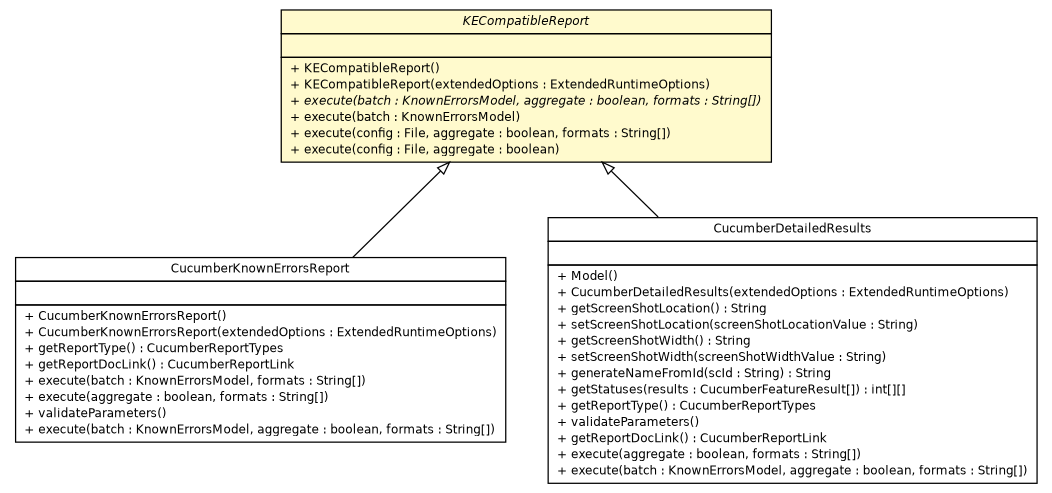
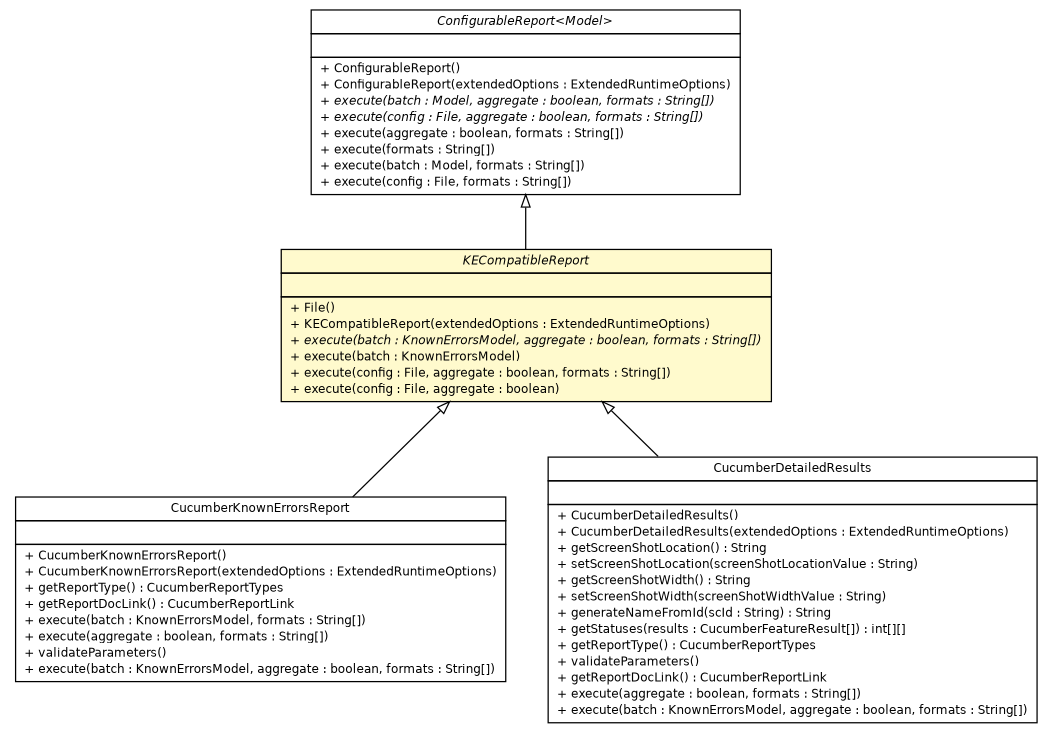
  digraph {
    nodesep=0.25
    ranksep=0.5
    node [fontcolor=black fontname=Helvetica fontsize=10.0 shape=plaintext]
    edge [arrowtail=empty dir=back fontname=Helvetica fontsize=10 headport=p labelfontname=Helvetica labelfontsize=10 tailport=p]
    n1 [label=<<table title="com.github.mkolisnyk.cucumber.reporting.CucumberKnownErrorsReport" border="0" cellborder="1" cellspacing="0" cellpadding="2" port="p" href="../CucumberKnownErrorsReport.html"> 		<tr><td><table border="0" cellspacing="0" cellpadding="1"> <tr><td align="center" balign="center"> CucumberKnownErrorsReport </td></tr> 		</table></td></tr> 		<tr><td><table border="0" cellspacing="0" cellpadding="1"> <tr><td align="left" balign="left">  </td></tr> 		</table></td></tr> 		<tr><td><table border="0" cellspacing="0" cellpadding="1"> <tr><td align="left" balign="left"> + CucumberKnownErrorsReport() </td></tr> <tr><td align="left" balign="left"> + CucumberKnownErrorsReport(extendedOptions : ExtendedRuntimeOptions) </td></tr> <tr><td align="left" balign="left"> + getReportType() : CucumberReportTypes </td></tr> <tr><td align="left" balign="left"> + getReportDocLink() : CucumberReportLink </td></tr> <tr><td align="left" balign="left"> + execute(batch : KnownErrorsModel, formats : String[]) </td></tr> <tr><td align="left" balign="left"> + execute(aggregate : boolean, formats : String[]) </td></tr> <tr><td align="left" balign="left"> + validateParameters() </td></tr> <tr><td align="left" balign="left"> + execute(batch : KnownErrorsModel, aggregate : boolean, formats : String[]) </td></tr> 		</table></td></tr> 		</table>>]
-   n2 [label=<<table title="com.github.mkolisnyk.cucumber.reporting.CucumberDetailedResults" border="0" cellborder="1" cellspacing="0" cellpadding="2" port="p" href="../CucumberDetailedResults.html"> 		<tr><td><table border="0" cellspacing="0" cellpadding="1"> <tr><td align="center" balign="center"> CucumberDetailedResults </td></tr> 		</table></td></tr> 		<tr><td><table border="0" cellspacing="0" cellpadding="1"> <tr><td align="left" balign="left">  </td></tr> 		</table></td></tr> 		<tr><td><table border="0" cellspacing="0" cellpadding="1"> <tr><td align="left" balign="left"> + Model() </td></tr> <tr><td align="left" balign="left"> + CucumberDetailedResults(extendedOptions : ExtendedRuntimeOptions) </td></tr> <tr><td align="left" balign="left"> + getScreenShotLocation() : String </td></tr> <tr><td align="left" balign="left"> + setScreenShotLocation(screenShotLocationValue : String) </td></tr> <tr><td align="left" balign="left"> + getScreenShotWidth() : String </td></tr> <tr><td align="left" balign="left"> + setScreenShotWidth(screenShotWidthValue : String) </td></tr> <tr><td align="left" balign="left"> + generateNameFromId(scId : String) : String </td></tr> <tr><td align="left" balign="left"> + getStatuses(results : CucumberFeatureResult[]) : int[][] </td></tr> <tr><td align="left" balign="left"> + getReportType() : CucumberReportTypes </td></tr> <tr><td align="left" balign="left"> + validateParameters() </td></tr> <tr><td align="left" balign="left"> + getReportDocLink() : CucumberReportLink </td></tr> <tr><td align="left" balign="left"> + execute(aggregate : boolean, formats : String[]) </td></tr> <tr><td align="left" balign="left"> + execute(batch : KnownErrorsModel, aggregate : boolean, formats : String[]) </td></tr> 		</table></td></tr> 		</table>>]
-   n3 [label=<<table title="com.github.mkolisnyk.cucumber.reporting.interfaces.KECompatibleReport" border="0" cellborder="1" cellspacing="0" cellpadding="2" port="p" bgcolor="lemonChiffon" href="./KECompatibleReport.html"> 		<tr><td><table border="0" cellspacing="0" cellpadding="1"> <tr><td align="center" balign="center"><font face="Helvetica-Oblique"> KECompatibleReport </font></td></tr> 		</table></td></tr> 		<tr><td><table border="0" cellspacing="0" cellpadding="1"> <tr><td align="left" balign="left">  </td></tr> 		</table></td></tr> 		<tr><td><table border="0" cellspacing="0" cellpadding="1"> <tr><td align="left" balign="left"> + KECompatibleReport() </td></tr> <tr><td align="left" balign="left"> + KECompatibleReport(extendedOptions : ExtendedRuntimeOptions) </td></tr> <tr><td align="left" balign="left"><font face="Helvetica-Oblique" point-size="10.0"> + execute(batch : KnownErrorsModel, aggregate : boolean, formats : String[]) </font></td></tr> <tr><td align="left" balign="left"> + execute(batch : KnownErrorsModel) </td></tr> <tr><td align="left" balign="left"> + execute(config : File, aggregate : boolean, formats : String[]) </td></tr> <tr><td align="left" balign="left"> + execute(config : File, aggregate : boolean) </td></tr> 		</table></td></tr> 		</table>>]
+   n2 [label=<<table title="com.github.mkolisnyk.cucumber.reporting.CucumberDetailedResults" border="0" cellborder="1" cellspacing="0" cellpadding="2" port="p" href="../CucumberDetailedResults.html"> 		<tr><td><table border="0" cellspacing="0" cellpadding="1"> <tr><td align="center" balign="center"> CucumberDetailedResults </td></tr> 		</table></td></tr> 		<tr><td><table border="0" cellspacing="0" cellpadding="1"> <tr><td align="left" balign="left">  </td></tr> 		</table></td></tr> 		<tr><td><table border="0" cellspacing="0" cellpadding="1"> <tr><td align="left" balign="left"> + CucumberDetailedResults() </td></tr> <tr><td align="left" balign="left"> + CucumberDetailedResults(extendedOptions : ExtendedRuntimeOptions) </td></tr> <tr><td align="left" balign="left"> + getScreenShotLocation() : String </td></tr> <tr><td align="left" balign="left"> + setScreenShotLocation(screenShotLocationValue : String) </td></tr> <tr><td align="left" balign="left"> + getScreenShotWidth() : String </td></tr> <tr><td align="left" balign="left"> + setScreenShotWidth(screenShotWidthValue : String) </td></tr> <tr><td align="left" balign="left"> + generateNameFromId(scId : String) : String </td></tr> <tr><td align="left" balign="left"> + getStatuses(results : CucumberFeatureResult[]) : int[][] </td></tr> <tr><td align="left" balign="left"> + getReportType() : CucumberReportTypes </td></tr> <tr><td align="left" balign="left"> + validateParameters() </td></tr> <tr><td align="left" balign="left"> + getReportDocLink() : CucumberReportLink </td></tr> <tr><td align="left" balign="left"> + execute(aggregate : boolean, formats : String[]) </td></tr> <tr><td align="left" balign="left"> + execute(batch : KnownErrorsModel, aggregate : boolean, formats : String[]) </td></tr> 		</table></td></tr> 		</table>>]
+   n3 [label=<<table title="com.github.mkolisnyk.cucumber.reporting.interfaces.KECompatibleReport" border="0" cellborder="1" cellspacing="0" cellpadding="2" port="p" bgcolor="lemonChiffon" href="./KECompatibleReport.html"> 		<tr><td><table border="0" cellspacing="0" cellpadding="1"> <tr><td align="center" balign="center"><font face="Helvetica-Oblique"> KECompatibleReport </font></td></tr> 		</table></td></tr> 		<tr><td><table border="0" cellspacing="0" cellpadding="1"> <tr><td align="left" balign="left">  </td></tr> 		</table></td></tr> 		<tr><td><table border="0" cellspacing="0" cellpadding="1"> <tr><td align="left" balign="left"> + File() </td></tr> <tr><td align="left" balign="left"> + KECompatibleReport(extendedOptions : ExtendedRuntimeOptions) </td></tr> <tr><td align="left" balign="left"><font face="Helvetica-Oblique" point-size="10.0"> + execute(batch : KnownErrorsModel, aggregate : boolean, formats : String[]) </font></td></tr> <tr><td align="left" balign="left"> + execute(batch : KnownErrorsModel) </td></tr> <tr><td align="left" balign="left"> + execute(config : File, aggregate : boolean, formats : String[]) </td></tr> <tr><td align="left" balign="left"> + execute(config : File, aggregate : boolean) </td></tr> 		</table></td></tr> 		</table>>]
+   n4 [label=<<table title="com.github.mkolisnyk.cucumber.reporting.interfaces.ConfigurableReport" border="0" cellborder="1" cellspacing="0" cellpadding="2" port="p" href="./ConfigurableReport.html"> 		<tr><td><table border="0" cellspacing="0" cellpadding="1"> <tr><td align="center" balign="center"><font face="Helvetica-Oblique"> ConfigurableReport&lt;Model&gt; </font></td></tr> 		</table></td></tr> 		<tr><td><table border="0" cellspacing="0" cellpadding="1"> <tr><td align="left" balign="left">  </td></tr> 		</table></td></tr> 		<tr><td><table border="0" cellspacing="0" cellpadding="1"> <tr><td align="left" balign="left"> + ConfigurableReport() </td></tr> <tr><td align="left" balign="left"> + ConfigurableReport(extendedOptions : ExtendedRuntimeOptions) </td></tr> <tr><td align="left" balign="left"><font face="Helvetica-Oblique" point-size="10.0"> + execute(batch : Model, aggregate : boolean, formats : String[]) </font></td></tr> <tr><td align="left" balign="left"><font face="Helvetica-Oblique" point-size="10.0"> + execute(config : File, aggregate : boolean, formats : String[]) </font></td></tr> <tr><td align="left" balign="left"> + execute(aggregate : boolean, formats : String[]) </td></tr> <tr><td align="left" balign="left"> + execute(formats : String[]) </td></tr> <tr><td align="left" balign="left"> + execute(batch : Model, formats : String[]) </td></tr> <tr><td align="left" balign="left"> + execute(config : File, formats : String[]) </td></tr> 		</table></td></tr> 		</table>>]
    n3 -> n1
    n3 -> n2
+   n4 -> n3
  }
